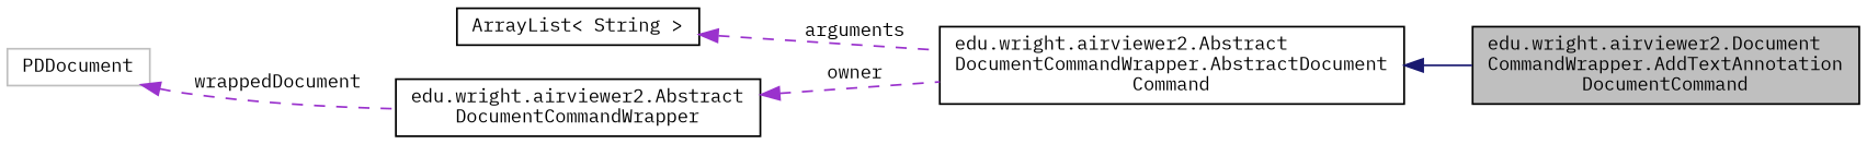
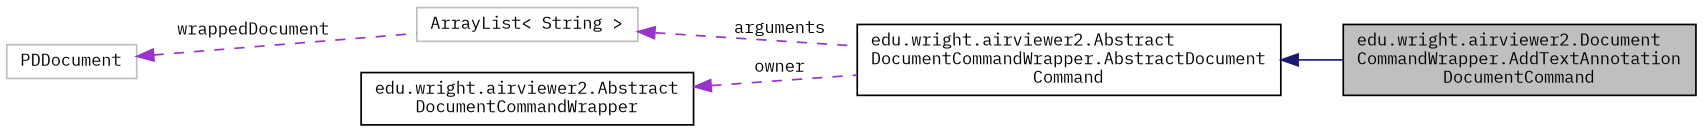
  digraph {
    fontname="IBM Plex Mono"
    rankdir=LR
    node [color=black fillcolor=white fontname="IBM Plex Mono" fontsize=10 shape=record style=filled]
    edge [color=darkorchid3 dir=back fontname="IBM Plex Mono" fontsize=10 labelfontname=Helvetica labelfontsize=10 style=dashed]
    n1 [fillcolor=grey75 fontcolor=black height=0.2 label="edu.wright.airviewer2.Document\lCommandWrapper.AddTextAnnotation\lDocumentCommand" width=0.4]
    n2 [height=0.2 label="edu.wright.airviewer2.Abstract\lDocumentCommandWrapper.AbstractDocument\lCommand" width=0.4]
-   n3 [height=0.2 label="ArrayList\< String \>" width=0.4]
+   n3 [color=grey75 height=0.2 label="ArrayList\< String \>" width=0.4]
    n4 [height=0.2 label="edu.wright.airviewer2.Abstract\lDocumentCommandWrapper" width=0.4]
    n5 [color=grey75 height=0.2 label=PDDocument width=0.4]
    n2 -> n1 [color=midnightblue style=solid]
    n3 -> n2 [label=" arguments"]
    n4 -> n2 [label=" owner"]
-   n5 -> n4 [label=" wrappedDocument"]
+   n5 -> n3 [label=" wrappedDocument"]
  }
